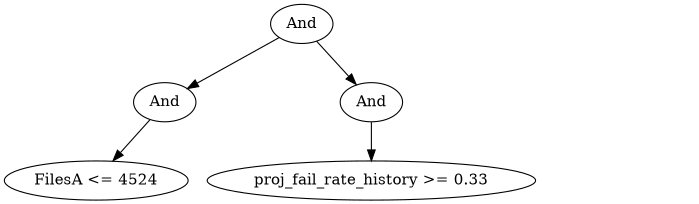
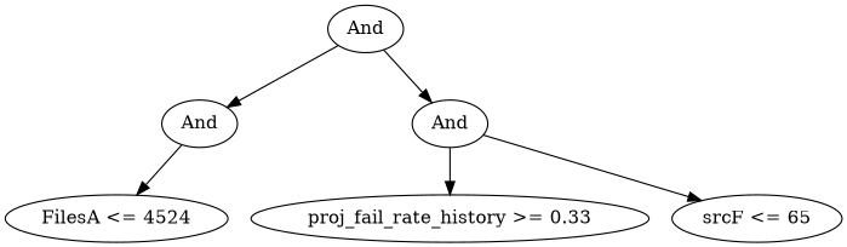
  digraph {
    n1 [height=0.5 label=And width=0.75]
    n2 [height=0.5 label=And width=0.75]
    n3 [height=0.5 label=And width=0.75]
    n4 [height=0.5 label="FilesA <= 4524" width=1.8776]
    n5 [height=0.5 label="proj_fail_rate_history >= 0.33" width=3.34]
+   n6 [height=0.5 label="srcF <= 65" width=1.4443]
    n1 -> n2
    n1 -> n3
    n2 -> n4
    n3 -> n5
+   n3 -> n6
  }
